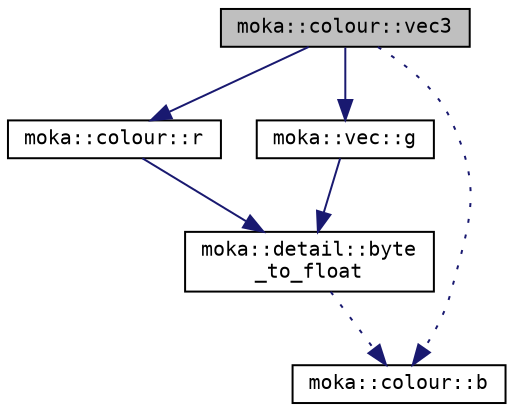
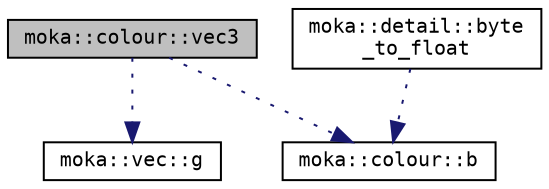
  digraph {
    fontname="DejaVu Sans Mono"
    rankdir=TB
    node [color=black fillcolor=white fontname="DejaVu Sans Mono" fontsize=10 shape=record style=filled]
    edge [color=midnightblue fontname="DejaVu Sans Mono" fontsize=10 labelfontname=Helvetica labelfontsize=10 style=solid]
    n1 [fillcolor=grey75 fontcolor=black height=0.2 label="moka::colour::vec3" width=0.4]
-   n2 [height=0.2 label="moka::colour::r" width=0.4]
    n3 [height=0.2 label="moka::vec::g" width=0.4]
    n4 [height=0.2 label="moka::colour::b" width=0.4]
    n5 [height=0.2 label="moka::detail::byte\l_to_float" width=0.4]
-   n1 -> n2
-   n1 -> n3
+   n1 -> n3 [style=dotted]
    n1 -> n4 [style=dotted]
-   n2 -> n5
-   n3 -> n5
    n5 -> n4 [style=dotted]
  }
